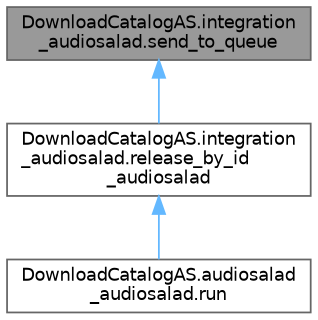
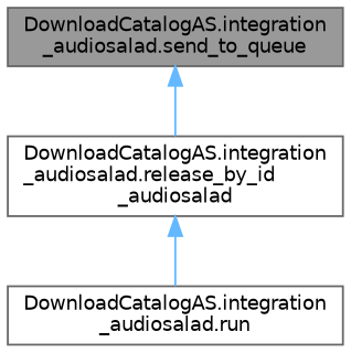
  digraph {
    rankdir=TB
    node [color=grey40 fillcolor=white fontname=Helvetica fontsize=10 shape=box style=filled]
    edge [color=steelblue1 dir=back fontname=Helvetica fontsize=10 labelfontname=Helvetica labelfontsize=10 style=solid]
    n1 [color=gray40 fillcolor=grey60 fontcolor=black height=0.2 label="DownloadCatalogAS.integration\l_audiosalad.send_to_queue" width=0.4]
    n2 [height=0.2 label="DownloadCatalogAS.integration\l_audiosalad.release_by_id\l_audiosalad" width=0.4]
-   n3 [height=0.2 label="DownloadCatalogAS.audiosalad\l_audiosalad.run" width=0.4]
+   n3 [height=0.2 label="DownloadCatalogAS.integration\l_audiosalad.run" width=0.4]
    n1 -> n2
    n2 -> n3
  }
